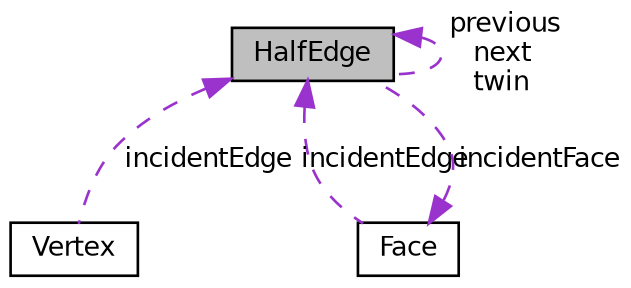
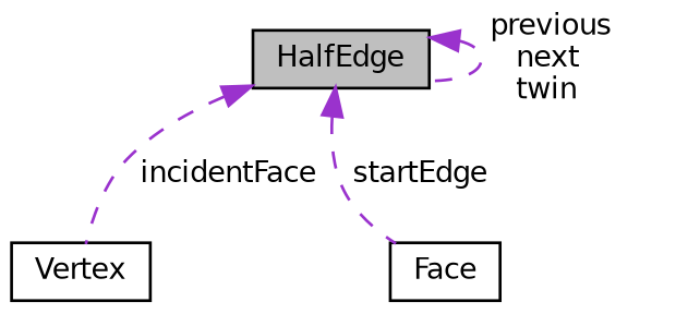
  digraph {
    node [color=black fillcolor=white fontname=Helvetica fontsize=10 shape=record style=filled]
    edge [color=darkorchid3 dir=back fontname=Helvetica fontsize=10 labelfontname=Helvetica labelfontsize=10 style=dashed]
    n1 [fillcolor=grey75 fontcolor=black height=0.2 label=HalfEdge width=0.4]
    n2 [height=0.2 label=Vertex width=0.4]
    n3 [height=0.2 label=Face width=0.4]
    n1 -> n1 [label=" previous\nnext\ntwin"]
-   n1 -> n2 [label=" incidentEdge"]
-   n1 -> n3 [label=" incidentEdge"]
-   n3 -> n1 [label=" incidentFace"]
+   n1 -> n2 [label=" incidentFace"]
+   n1 -> n3 [label=" startEdge"]
  }
